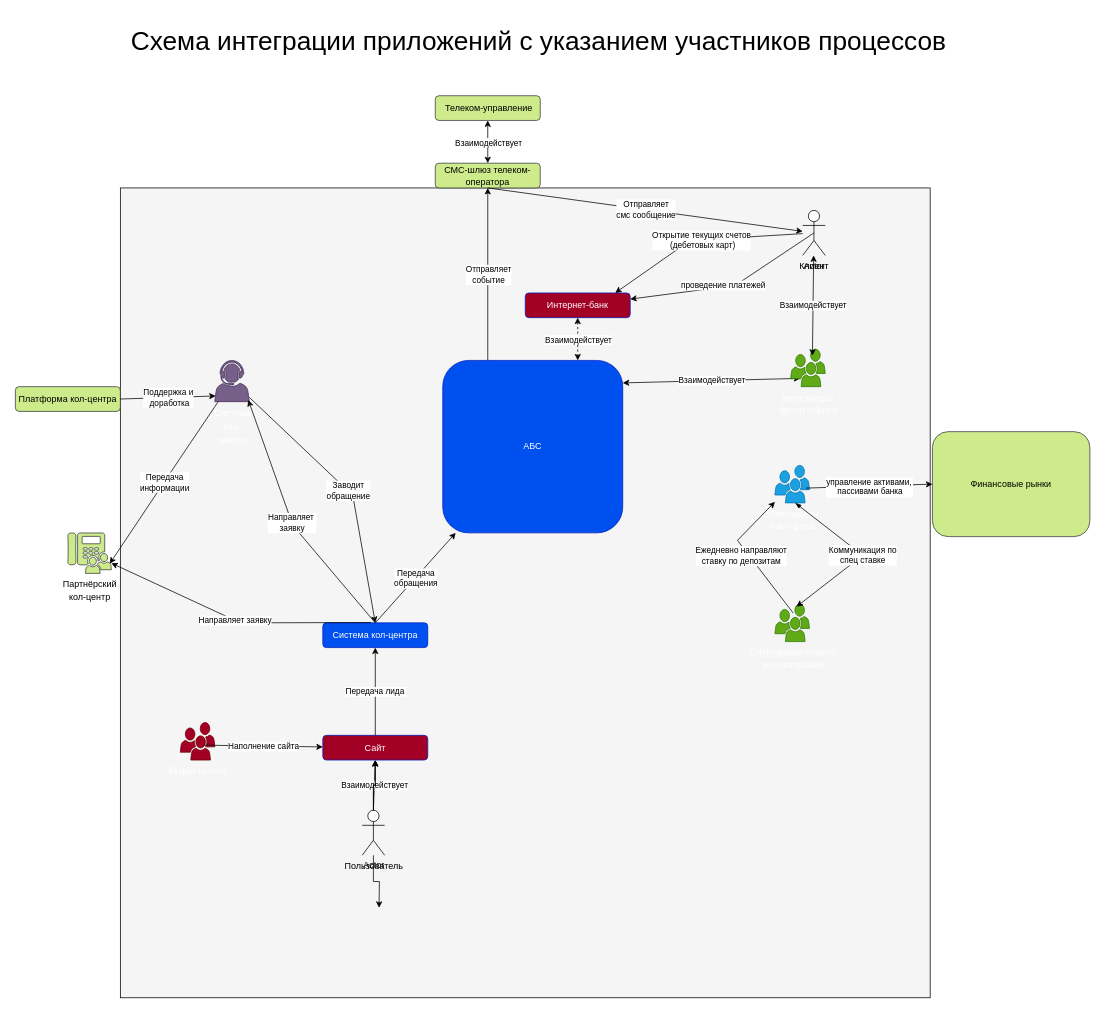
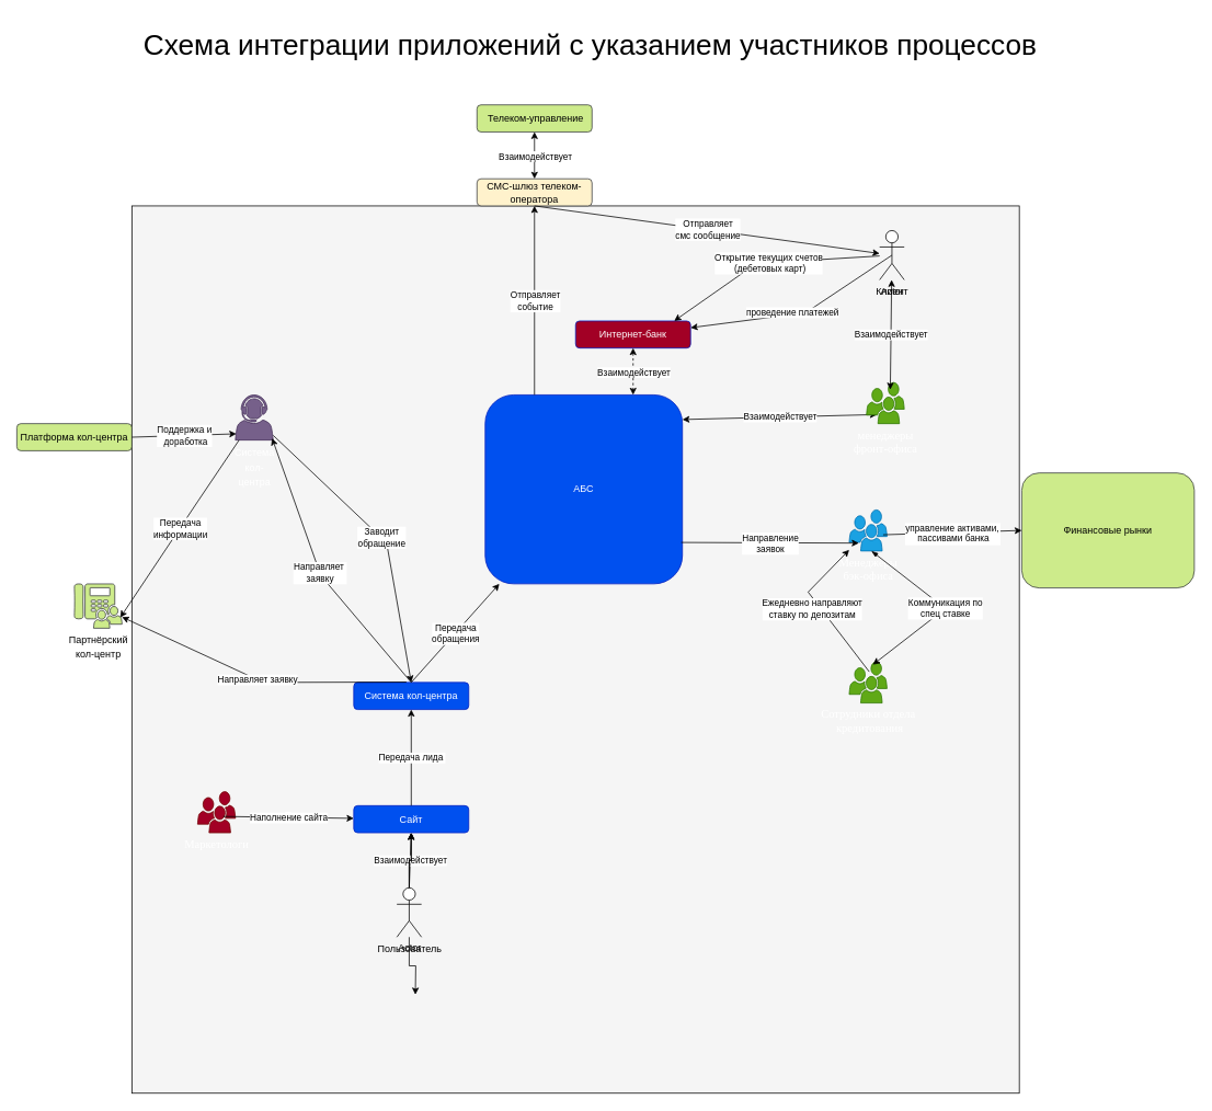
  <mxCell id="0" />
  <mxCell id="1" parent="0" />
  <mxCell id="2" value="" style="whiteSpace=wrap;html=1;aspect=fixed;fillColor=light-dark(#F5F5F5,#FFFFFF);movable=0;resizable=0;rotatable=0;deletable=0;editable=0;locked=1;connectable=0;" vertex="1" parent="1"><mxGeometry x="160" y="250" width="1080" height="1080" as="geometry" /></mxCell>
  <mxCell id="3" value="АБС" style="rounded=1;whiteSpace=wrap;html=1;fillColor=#0050ef;fontColor=#ffffff;strokeColor=#001DBC;" vertex="1" parent="1"><mxGeometry x="590" y="480" width="240" height="230" as="geometry" /></mxCell>
  <mxCell id="4" value="&amp;nbsp;Телеком-управление" style="rounded=1;whiteSpace=wrap;html=1;fillColor=#cdeb8b;strokeColor=#36393d;" vertex="1" parent="1"><mxGeometry x="580" y="127" width="140" height="33" as="geometry" /></mxCell>
- <mxCell id="5" value="Сайт" style="rounded=1;whiteSpace=wrap;html=1;fillColor=#a20025;fontColor=#ffffff;strokeColor=#001DBC;" vertex="1" parent="1"><mxGeometry x="430" y="980" width="140" height="33" as="geometry" /></mxCell>
+ <mxCell id="5" value="Сайт" style="rounded=1;whiteSpace=wrap;html=1;fillColor=#0050ef;fontColor=#ffffff;strokeColor=#001DBC;" vertex="1" parent="1"><mxGeometry x="430" y="980" width="140" height="33" as="geometry" /></mxCell>
  <mxCell id="6" value="Интернет-банк" style="rounded=1;whiteSpace=wrap;html=1;fillColor=#a20025;fontColor=#ffffff;strokeColor=#001DBC;" vertex="1" parent="1"><mxGeometry x="700" y="390" width="140" height="33" as="geometry" /></mxCell>
- <mxCell id="7" value="СМС-шлюз телеком-оператора" style="rounded=1;whiteSpace=wrap;html=1;fillColor=#cdeb8b;strokeColor=#36393d;" vertex="1" parent="1"><mxGeometry x="580" y="217" width="140" height="33" as="geometry" /></mxCell>
+ <mxCell id="7" value="СМС-шлюз телеком-оператора" style="rounded=1;whiteSpace=wrap;html=1;fillColor=#fff2cc;strokeColor=#36393d;" vertex="1" parent="1"><mxGeometry x="580" y="217" width="140" height="33" as="geometry" /></mxCell>
  <mxCell id="8" value="Маркетологи" style="shadow=0;dashed=0;html=1;strokeColor=#6F0000;fillColor=#a20025;labelPosition=center;verticalLabelPosition=bottom;verticalAlign=top;shape=mxgraph.office.users.users;rounded=0;comic=0;fontFamily=Verdana;fontSize=14;fontColor=#ffffff;" vertex="1" parent="1"><mxGeometry x="240" y="963" width="46" height="50" as="geometry" /></mxCell>
  <mxCell id="9" value="1" style="endArrow=classic;html=1;rounded=0;exitX=0.679;exitY=0.602;exitDx=0;exitDy=0;exitPerimeter=0;strokeColor=light-dark(#000000,#000000);" edge="1" parent="1" source="8" target="5"><mxGeometry relative="1" as="geometry"><mxPoint x="360" y="1060" as="sourcePoint" /><mxPoint x="460" y="1060" as="targetPoint" /></mxGeometry></mxCell>
  <mxCell id="10" value="Наполнение сайта" style="edgeLabel;resizable=0;html=1;;align=center;verticalAlign=middle;" connectable="0" vertex="1" parent="9"><mxGeometry relative="1" as="geometry" /></mxCell>
  <mxCell id="11" value="&lt;span style=&quot;font-family: Helvetica; font-size: 12px; text-wrap-mode: wrap;&quot;&gt;Партнёрский кол-центр&lt;/span&gt;" style="shadow=0;dashed=0;html=1;strokeColor=#36393d;fillColor=#cdeb8b;labelPosition=center;verticalLabelPosition=bottom;verticalAlign=top;shape=mxgraph.office.users.response_group;rounded=0;comic=0;fontFamily=Verdana;fontSize=14;" vertex="1" parent="1"><mxGeometry x="90" y="710" width="58" height="54" as="geometry" /></mxCell>
  <mxCell id="12" value="Система кол-центра" style="rounded=1;whiteSpace=wrap;html=1;fillColor=#0050ef;fontColor=#ffffff;strokeColor=#001DBC;" vertex="1" parent="1"><mxGeometry x="430" y="830" width="140" height="33" as="geometry" /></mxCell>
  <mxCell id="13" value="" style="endArrow=classic;html=1;rounded=0;exitX=0.5;exitY=0;exitDx=0;exitDy=0;strokeColor=light-dark(#000000,#000000);entryX=0.5;entryY=1;entryDx=0;entryDy=0;" edge="1" parent="1" source="5" target="12"><mxGeometry relative="1" as="geometry"><mxPoint x="320" y="935" as="sourcePoint" /><mxPoint x="469" y="903" as="targetPoint" /></mxGeometry></mxCell>
  <mxCell id="14" value="Передача лида&amp;nbsp;" style="edgeLabel;resizable=0;html=1;;align=center;verticalAlign=middle;" connectable="0" vertex="1" parent="13"><mxGeometry relative="1" as="geometry" /></mxCell>
  <mxCell id="15" value="" style="endArrow=classic;html=1;rounded=0;exitX=0.458;exitY=-0.013;exitDx=0;exitDy=0;exitPerimeter=0;strokeColor=light-dark(#000000,#000000);" edge="1" parent="1" source="12" target="11"><mxGeometry relative="1" as="geometry"><mxPoint x="280" y="1302" as="sourcePoint" /><mxPoint x="429" y="1270" as="targetPoint" /><Array as="points"><mxPoint x="320" y="830" /></Array></mxGeometry></mxCell>
  <mxCell id="16" value="Направляет заявку" style="edgeLabel;resizable=0;html=1;;align=center;verticalAlign=middle;" connectable="0" vertex="1" parent="15"><mxGeometry relative="1" as="geometry" /></mxCell>
  <mxCell id="17" value="&lt;font face=&quot;Helvetica&quot;&gt;&lt;span style=&quot;font-size: 12px; text-wrap-mode: wrap;&quot;&gt;Система кол-центра&lt;/span&gt;&lt;/font&gt;" style="shadow=0;dashed=0;html=1;strokeColor=#432D57;fillColor=#76608a;labelPosition=center;verticalLabelPosition=bottom;verticalAlign=top;shape=mxgraph.office.users.call_center_agent;rounded=0;comic=0;fontFamily=Verdana;fontSize=14;fontColor=#ffffff;" vertex="1" parent="1"><mxGeometry x="286" y="480" width="46" height="55" as="geometry" /></mxCell>
  <mxCell id="18" value="" style="endArrow=classic;html=1;rounded=0;strokeColor=light-dark(#000000,#000000);entryX=0.971;entryY=0.962;entryDx=0;entryDy=0;entryPerimeter=0;exitX=0.5;exitY=0;exitDx=0;exitDy=0;" edge="1" parent="1" source="12" target="17"><mxGeometry relative="1" as="geometry"><mxPoint x="290" y="1302" as="sourcePoint" /><mxPoint x="439" y="1270" as="targetPoint" /><Array as="points"><mxPoint x="390" y="700" /></Array></mxGeometry></mxCell>
  <mxCell id="19" value="Направляет&amp;nbsp;&lt;div&gt;заявку&lt;/div&gt;" style="edgeLabel;resizable=0;html=1;;align=center;verticalAlign=middle;" connectable="0" vertex="1" parent="18"><mxGeometry relative="1" as="geometry" /></mxCell>
  <mxCell id="20" value="" style="endArrow=classic;html=1;rounded=0;strokeColor=light-dark(#000000,#000000);entryX=0.963;entryY=0.761;entryDx=0;entryDy=0;entryPerimeter=0;" edge="1" parent="1" source="17" target="11"><mxGeometry relative="1" as="geometry"><mxPoint x="350" y="1062" as="sourcePoint" /><mxPoint x="499" y="1030" as="targetPoint" /><Array as="points"><mxPoint x="240" y="610" /></Array></mxGeometry></mxCell>
  <mxCell id="21" value="Передача &lt;br&gt;информации" style="edgeLabel;resizable=0;html=1;;align=center;verticalAlign=middle;" connectable="0" vertex="1" parent="20"><mxGeometry relative="1" as="geometry" /></mxCell>
  <mxCell id="22" value="" style="endArrow=classic;html=1;rounded=0;exitX=0.278;exitY=0.779;exitDx=0;exitDy=0;exitPerimeter=0;strokeColor=light-dark(#000000,#000000);startArrow=classic;startFill=1;" edge="1" parent="1" source="28"><mxGeometry relative="1" as="geometry"><mxPoint x="740" y="995" as="sourcePoint" /><mxPoint x="830" y="510" as="targetPoint" /></mxGeometry></mxCell>
  <mxCell id="23" value="Взаимодействует" style="edgeLabel;resizable=0;html=1;;align=center;verticalAlign=middle;" connectable="0" vertex="1" parent="22"><mxGeometry relative="1" as="geometry" /></mxCell>
  <mxCell id="24" value="" style="endArrow=classic;html=1;rounded=0;exitX=0.25;exitY=0;exitDx=0;exitDy=0;strokeColor=light-dark(#000000,#000000);entryX=0.5;entryY=1;entryDx=0;entryDy=0;" edge="1" parent="1" source="3" target="7"><mxGeometry relative="1" as="geometry"><mxPoint x="625.5" y="895" as="sourcePoint" /><mxPoint x="670" y="410" as="targetPoint" /></mxGeometry></mxCell>
  <mxCell id="25" value="Отправляет &lt;br&gt;событие" style="edgeLabel;resizable=0;html=1;;align=center;verticalAlign=middle;" connectable="0" vertex="1" parent="24"><mxGeometry relative="1" as="geometry" /></mxCell>
  <mxCell id="26" value="" style="endArrow=classic;html=1;rounded=0;strokeColor=light-dark(#000000,#000000);exitX=0.5;exitY=0;exitDx=0;exitDy=0;" edge="1" parent="1" source="12" target="3"><mxGeometry relative="1" as="geometry"><mxPoint x="430" y="1332" as="sourcePoint" /><mxPoint x="579" y="1300" as="targetPoint" /></mxGeometry></mxCell>
  <mxCell id="27" value="Передача &lt;br&gt;обращения" style="edgeLabel;resizable=0;html=1;;align=center;verticalAlign=middle;" connectable="0" vertex="1" parent="26"><mxGeometry relative="1" as="geometry" /></mxCell>
  <mxCell id="28" value="менеджеры &lt;br&gt;фронт-офиса" style="shadow=0;dashed=0;html=1;strokeColor=#2D7600;fillColor=#60a917;labelPosition=center;verticalLabelPosition=bottom;verticalAlign=top;shape=mxgraph.office.users.users;rounded=0;comic=0;fontFamily=Verdana;fontSize=14;fontColor=#ffffff;" vertex="1" parent="1"><mxGeometry x="1054" y="465" width="46" height="50" as="geometry" /></mxCell>
  <mxCell id="29" value="" style="group" vertex="1" connectable="0" parent="1"><mxGeometry x="1040" y="280" width="90" height="90" as="geometry" /></mxCell>
  <mxCell id="30" value="Actor" style="shape=umlActor;verticalLabelPosition=bottom;verticalAlign=top;html=1;outlineConnect=0;strokeColor=light-dark(#000000,#9999FF);" vertex="1" parent="29"><mxGeometry x="30" width="30" height="60" as="geometry" /></mxCell>
  <mxCell id="31" value="Клиент" style="text;html=1;align=center;verticalAlign=middle;resizable=0;points=[];autosize=1;strokeColor=none;fillColor=none;fontColor=light-dark(#000000,#000000);" vertex="1" parent="29"><mxGeometry x="15" y="60" width="60" height="30" as="geometry" /></mxCell>
  <mxCell id="32" value="" style="endArrow=classic;html=1;rounded=0;strokeColor=light-dark(#000000,#000000);entryX=0.63;entryY=0.173;entryDx=0;entryDy=0;entryPerimeter=0;startArrow=classic;startFill=1;" edge="1" parent="1" source="30" target="28"><mxGeometry relative="1" as="geometry"><mxPoint x="920" y="1035" as="sourcePoint" /><mxPoint x="1069" y="1003" as="targetPoint" /></mxGeometry></mxCell>
  <mxCell id="33" value="Взаимодействует" style="edgeLabel;resizable=0;html=1;;align=center;verticalAlign=middle;" connectable="0" vertex="1" parent="32"><mxGeometry relative="1" as="geometry" /></mxCell>
  <mxCell id="34" value="Менеджеры &lt;br&gt;бэк-офиса" style="shadow=0;dashed=0;html=1;strokeColor=#006EAF;fillColor=#1ba1e2;labelPosition=center;verticalLabelPosition=bottom;verticalAlign=top;shape=mxgraph.office.users.users;rounded=0;comic=0;fontFamily=Verdana;fontSize=14;fontColor=#ffffff;" vertex="1" parent="1"><mxGeometry x="1033" y="620" width="46" height="50" as="geometry" /></mxCell>
  <mxCell id="35" value="Финансовые рынки" style="rounded=1;whiteSpace=wrap;html=1;fillColor=#cdeb8b;strokeColor=#36393d;" vertex="1" parent="1"><mxGeometry x="1243" y="575" width="210" height="140" as="geometry" /></mxCell>
  <mxCell id="36" value="" style="endArrow=classic;html=1;rounded=0;exitX=0.898;exitY=0.606;exitDx=0;exitDy=0;exitPerimeter=0;strokeColor=light-dark(#000000,#000000);entryX=0;entryY=0.5;entryDx=0;entryDy=0;" edge="1" parent="1" source="34" target="35"><mxGeometry relative="1" as="geometry"><mxPoint x="851" y="1112" as="sourcePoint" /><mxPoint x="1000" y="1080" as="targetPoint" /></mxGeometry></mxCell>
  <mxCell id="37" value="управление активами,&#10; пассивами банка" style="edgeLabel;resizable=0;;align=center;verticalAlign=middle;" connectable="0" vertex="1" parent="36"><mxGeometry relative="1" as="geometry" /></mxCell>
+ <mxCell id="38" value="" style="endArrow=classic;html=1;rounded=0;exitX=0.994;exitY=0.781;exitDx=0;exitDy=0;strokeColor=light-dark(#000000,#000000);entryX=0.254;entryY=0.808;entryDx=0;entryDy=0;entryPerimeter=0;exitPerimeter=0;" edge="1" parent="1" source="3" target="34"><mxGeometry relative="1" as="geometry"><mxPoint x="840" y="663" as="sourcePoint" /><mxPoint x="989" y="631" as="targetPoint" /></mxGeometry></mxCell>
+ <mxCell id="39" value="Направление&lt;br&gt;заявок" style="edgeLabel;resizable=0;html=1;;align=center;verticalAlign=middle;" connectable="0" vertex="1" parent="38"><mxGeometry relative="1" as="geometry" /></mxCell>
  <mxCell id="40" value="Сотрудники отдела&lt;br&gt;&amp;nbsp;кредитования" style="shadow=0;dashed=0;html=1;strokeColor=#2D7600;fillColor=light-dark(#60A917,#D5E8D4);labelPosition=center;verticalLabelPosition=bottom;verticalAlign=top;shape=mxgraph.office.users.users;rounded=0;comic=0;fontFamily=Verdana;fontSize=14;fontColor=#ffffff;" vertex="1" parent="1"><mxGeometry x="1033" y="805" width="46" height="50" as="geometry" /></mxCell>
  <mxCell id="41" value="" style="endArrow=classic;html=1;rounded=0;exitX=0.53;exitY=0.24;exitDx=0;exitDy=0;exitPerimeter=0;strokeColor=light-dark(#000000,#000000);" edge="1" parent="1" source="40" target="34"><mxGeometry relative="1" as="geometry"><mxPoint x="953" y="695" as="sourcePoint" /><mxPoint x="1102" y="663" as="targetPoint" /><Array as="points"><mxPoint x="983" y="720" /></Array></mxGeometry></mxCell>
  <mxCell id="42" value="Ежедневно направляют &lt;br&gt;ставку по депозитам" style="edgeLabel;resizable=0;html=1;;align=center;verticalAlign=middle;" connectable="0" vertex="1" parent="41"><mxGeometry relative="1" as="geometry"><mxPoint x="-11" as="offset" /></mxGeometry></mxCell>
  <mxCell id="43" value="" style="endArrow=classic;html=1;rounded=0;strokeColor=light-dark(#000000,#000000);entryX=0.5;entryY=0;entryDx=0;entryDy=0;" edge="1" parent="1" source="17" target="12"><mxGeometry relative="1" as="geometry"><mxPoint x="540" y="820" as="sourcePoint" /><mxPoint x="689" y="788" as="targetPoint" /><Array as="points"><mxPoint x="470" y="660" /></Array></mxGeometry></mxCell>
  <mxCell id="44" value="Заводит &lt;br&gt;обращение" style="edgeLabel;resizable=0;html=1;;align=center;verticalAlign=middle;" connectable="0" vertex="1" parent="43"><mxGeometry relative="1" as="geometry" /></mxCell>
  <mxCell id="45" value="" style="endArrow=classic;html=1;rounded=0;exitX=0.5;exitY=1;exitDx=0;exitDy=0;strokeColor=light-dark(#000000,#000000);" edge="1" parent="1" source="7" target="30"><mxGeometry relative="1" as="geometry"><mxPoint x="840" y="527" as="sourcePoint" /><mxPoint x="840" y="260" as="targetPoint" /></mxGeometry></mxCell>
  <mxCell id="46" value="Отправляет&lt;br&gt;смс сообщение" style="edgeLabel;resizable=0;html=1;;align=center;verticalAlign=middle;" connectable="0" vertex="1" parent="45"><mxGeometry relative="1" as="geometry" /></mxCell>
  <mxCell id="47" value="" style="endArrow=classic;html=1;rounded=0;strokeColor=light-dark(#000000,#000000);entryX=0.628;entryY=0.067;entryDx=0;entryDy=0;entryPerimeter=0;startArrow=blockThin;startFill=1;" edge="1" parent="1" target="40"><mxGeometry relative="1" as="geometry"><mxPoint x="1060" y="670" as="sourcePoint" /><mxPoint x="1107" y="680" as="targetPoint" /><Array as="points"><mxPoint x="1150" y="740" /></Array></mxGeometry></mxCell>
  <mxCell id="48" value="Коммуникация по &lt;br&gt;спец ставке" style="edgeLabel;resizable=0;html=1;;align=center;verticalAlign=middle;" connectable="0" vertex="1" parent="47"><mxGeometry relative="1" as="geometry" /></mxCell>
  <mxCell id="49" value="Платформа кол-центра" style="rounded=1;whiteSpace=wrap;html=1;fillColor=#cdeb8b;strokeColor=#36393d;" vertex="1" parent="1"><mxGeometry x="20" y="515" width="140" height="33" as="geometry" /></mxCell>
  <mxCell id="50" value="" style="endArrow=classic;html=1;rounded=0;exitX=1;exitY=0.5;exitDx=0;exitDy=0;strokeColor=light-dark(#000000,#000000);entryX=0.025;entryY=0.862;entryDx=0;entryDy=0;entryPerimeter=0;" edge="1" parent="1" source="49" target="17"><mxGeometry relative="1" as="geometry"><mxPoint x="150" y="560" as="sourcePoint" /><mxPoint x="299" y="528" as="targetPoint" /></mxGeometry></mxCell>
  <mxCell id="51" value="Поддержка и&lt;br&gt;&amp;nbsp;доработка" style="edgeLabel;resizable=0;html=1;;align=center;verticalAlign=middle;" connectable="0" vertex="1" parent="50"><mxGeometry relative="1" as="geometry" /></mxCell>
  <mxCell id="52" value="" style="endArrow=classic;html=1;rounded=0;exitX=0.5;exitY=0.5;exitDx=0;exitDy=0;exitPerimeter=0;strokeColor=light-dark(#000000,#000000);entryX=1;entryY=0.25;entryDx=0;entryDy=0;" edge="1" parent="1" source="30" target="6"><mxGeometry relative="1" as="geometry"><mxPoint x="1040" y="212" as="sourcePoint" /><mxPoint x="1189" y="180" as="targetPoint" /><Array as="points"><mxPoint x="980" y="380" /></Array></mxGeometry></mxCell>
  <mxCell id="53" value="проведение платежей" style="edgeLabel;html=1;align=center;verticalAlign=middle;resizable=0;points=[];" vertex="1" connectable="0" parent="52"><mxGeometry x="0.06" y="-3" relative="1" as="geometry"><mxPoint as="offset" /></mxGeometry></mxCell>
  <mxCell id="54" value="" style="endArrow=classic;html=1;rounded=0;strokeColor=light-dark(#000000,#000000);" edge="1" parent="1" source="30"><mxGeometry relative="1" as="geometry"><mxPoint x="520" y="1262" as="sourcePoint" /><mxPoint x="820" y="390" as="targetPoint" /><Array as="points"><mxPoint x="920" y="320" /></Array></mxGeometry></mxCell>
  <mxCell id="55" value="Открытие текущих счетов&lt;br&gt;&amp;nbsp;(дебетовых карт)" style="edgeLabel;resizable=0;html=1;;align=center;verticalAlign=middle;" connectable="0" vertex="1" parent="54"><mxGeometry relative="1" as="geometry" /></mxCell>
  <mxCell id="56" value="" style="endArrow=classic;html=1;rounded=0;exitX=0.5;exitY=1;exitDx=0;exitDy=0;strokeColor=light-dark(#000000,#000000);entryX=0.75;entryY=0;entryDx=0;entryDy=0;startArrow=classic;startFill=1;dashed=1;" edge="1" parent="1" source="6" target="3"><mxGeometry relative="1" as="geometry"><mxPoint x="635.5" y="806" as="sourcePoint" /><mxPoint x="784.5" y="774" as="targetPoint" /></mxGeometry></mxCell>
  <mxCell id="57" value="Взаимодействует" style="edgeLabel;resizable=0;html=1;;align=center;verticalAlign=middle;" connectable="0" vertex="1" parent="56"><mxGeometry relative="1" as="geometry" /></mxCell>
  <mxCell id="58" value="" style="group" vertex="1" connectable="0" parent="1"><mxGeometry x="452.5" y="1080" width="95" height="90" as="geometry" /></mxCell>
  <mxCell id="59" value="Actor" style="shape=umlActor;verticalLabelPosition=bottom;verticalAlign=top;html=1;outlineConnect=0;strokeColor=light-dark(#000000,#9999FF);" vertex="1" parent="58"><mxGeometry x="30" width="30" height="60" as="geometry" /></mxCell>
  <mxCell id="60" value="Пользователь" style="text;html=1;align=center;verticalAlign=middle;resizable=0;points=[];autosize=1;strokeColor=none;fillColor=none;fontColor=light-dark(#000000,#000000);" vertex="1" parent="58"><mxGeometry x="-5" y="60" width="100" height="30" as="geometry" /></mxCell>
  <mxCell id="61" value="" style="endArrow=classic;html=1;rounded=0;strokeColor=light-dark(#000000,#000000);entryX=0.5;entryY=1;entryDx=0;entryDy=0;exitX=0.5;exitY=0;exitDx=0;exitDy=0;exitPerimeter=0;" edge="1" parent="1" source="59" target="5"><mxGeometry relative="1" as="geometry"><mxPoint x="493" y="1100" as="sourcePoint" /><mxPoint x="718" y="1080" as="targetPoint" /></mxGeometry></mxCell>
  <mxCell id="62" value="Взаимодействует" style="edgeLabel;resizable=0;html=1;;align=center;verticalAlign=middle;" connectable="0" vertex="1" parent="61"><mxGeometry relative="1" as="geometry" /></mxCell>
  <mxCell id="63" value="" style="edgeStyle=orthogonalEdgeStyle;rounded=0;orthogonalLoop=1;jettySize=auto;html=1;" edge="1" parent="1" source="59"><mxGeometry relative="1" as="geometry"><mxPoint x="505" y="1210" as="targetPoint" /></mxGeometry></mxCell>
  <mxCell id="64" value="" style="edgeStyle=orthogonalEdgeStyle;rounded=0;orthogonalLoop=1;jettySize=auto;html=1;" edge="1" parent="1" source="59" target="5"><mxGeometry relative="1" as="geometry" /></mxCell>
  <mxCell id="65" value="" style="edgeStyle=orthogonalEdgeStyle;rounded=0;orthogonalLoop=1;jettySize=auto;html=1;" edge="1" parent="1" source="59" target="5"><mxGeometry relative="1" as="geometry" /></mxCell>
  <mxCell id="66" value="" style="endArrow=classic;html=1;rounded=0;exitX=0.5;exitY=1;exitDx=0;exitDy=0;strokeColor=light-dark(#000000,#FFFFFF);entryX=0.5;entryY=0;entryDx=0;entryDy=0;startArrow=classic;startFill=1;" edge="1" parent="1" source="4" target="7"><mxGeometry relative="1" as="geometry"><mxPoint x="760" y="183" as="sourcePoint" /><mxPoint x="760" y="240" as="targetPoint" /></mxGeometry></mxCell>
  <mxCell id="67" value="Взаимодействует" style="edgeLabel;resizable=0;html=1;;align=center;verticalAlign=middle;" connectable="0" vertex="1" parent="66"><mxGeometry relative="1" as="geometry" /></mxCell>
  <mxCell id="68" value="Схема интеграции приложений с указанием участников процессов" style="text;align=center;verticalAlign=middle;resizable=0;points=[];autosize=1;strokeColor=none;fillColor=none;fontSize=35;" vertex="1" parent="1"><mxGeometry x="148" y="20" width="1140" height="60" as="geometry" /></mxCell>
